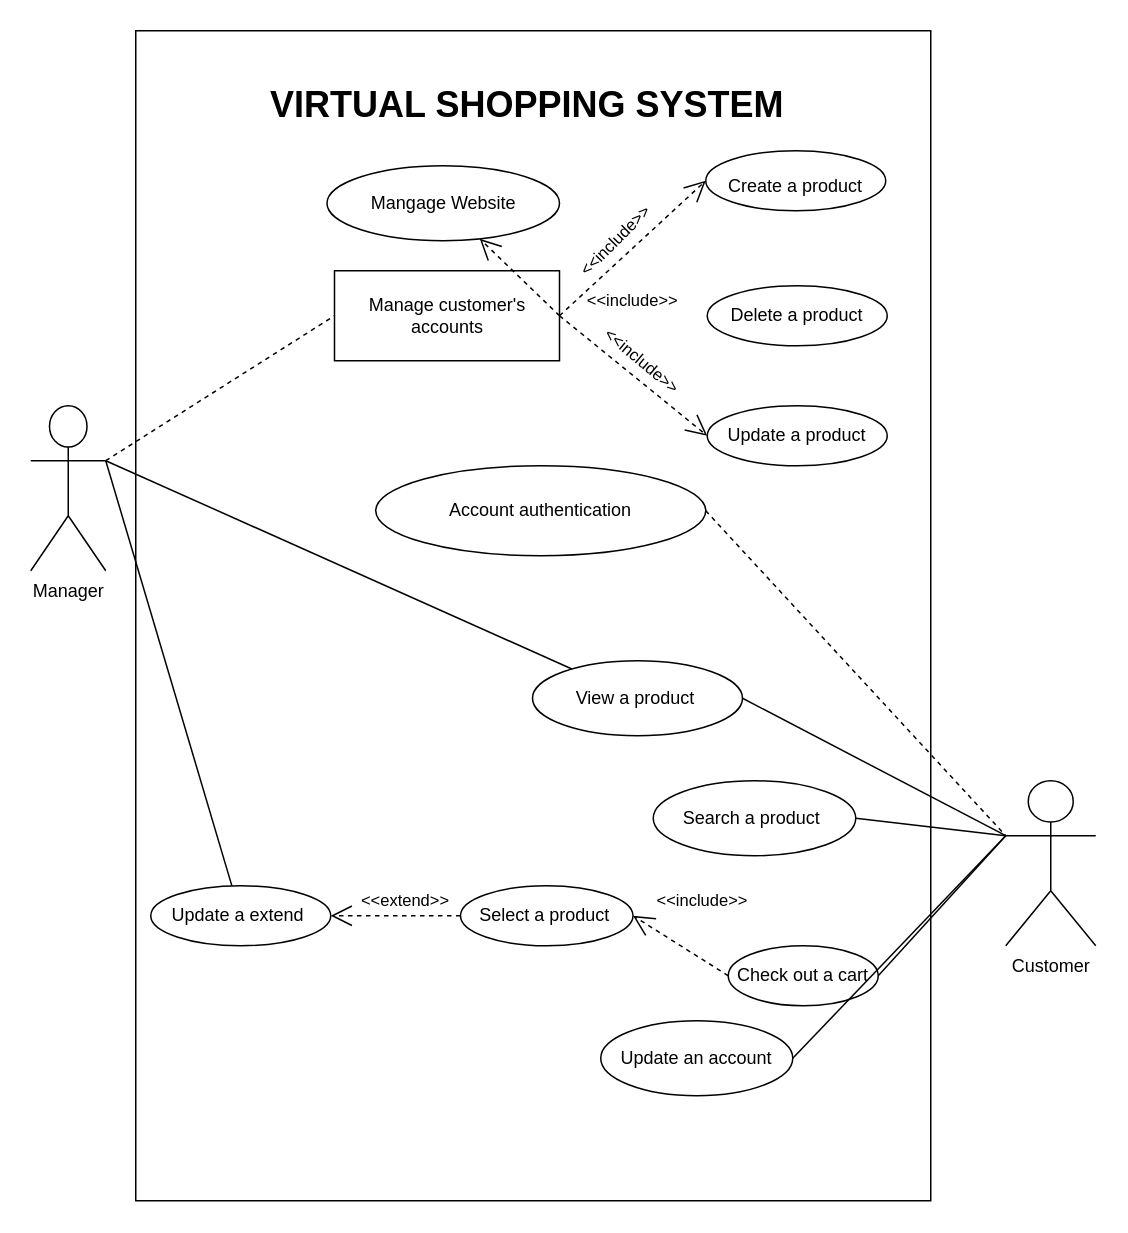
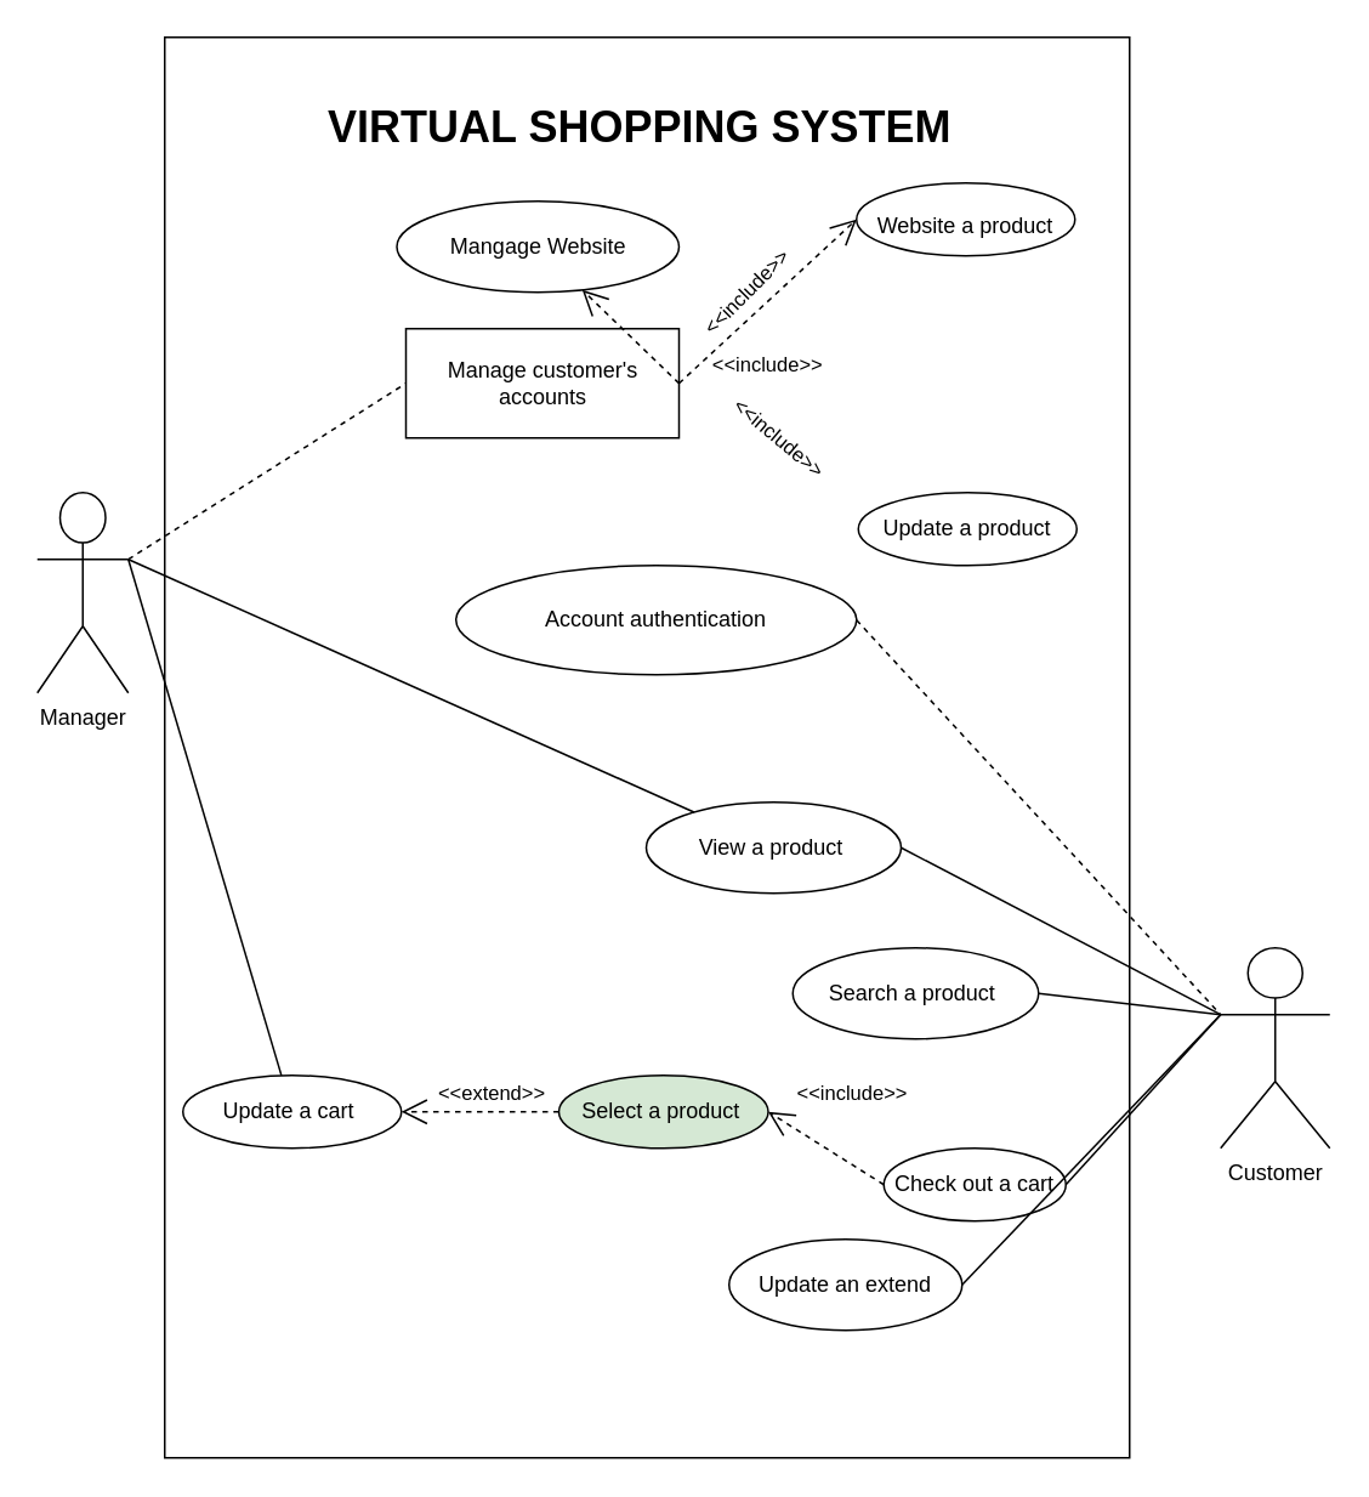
  <mxCell id="0" />
  <mxCell id="1" parent="0" />
  <mxCell id="2" value="" style="rounded=0;whiteSpace=wrap;html=1;" vertex="1" parent="1"><mxGeometry x="90" y="20" width="530" height="780" as="geometry" /></mxCell>
  <mxCell id="3" value="Account authentication" style="ellipse;whiteSpace=wrap;html=1;" vertex="1" parent="1"><mxGeometry x="250" y="310" width="220" height="60" as="geometry" /></mxCell>
  <mxCell id="4" value="Mangage Website" style="ellipse;whiteSpace=wrap;html=1;" vertex="1" parent="1"><mxGeometry x="217.5" y="110" width="155" height="50" as="geometry" /></mxCell>
  <mxCell id="5" value="Manage customer's accounts" style="whiteSpace=wrap;html=1;rounded=0;" vertex="1" parent="1"><mxGeometry x="222.5" y="180" width="150" height="60" as="geometry" /></mxCell>
  <mxCell id="6" value="View a product&amp;nbsp;" style="ellipse;whiteSpace=wrap;html=1;" vertex="1" parent="1"><mxGeometry x="354.5" y="440" width="140" height="50" as="geometry" /></mxCell>
  <mxCell id="7" value="Search a product&amp;nbsp;" style="ellipse;whiteSpace=wrap;html=1;" vertex="1" parent="1"><mxGeometry x="435" y="520" width="135" height="50" as="geometry" /></mxCell>
- <mxCell id="8" value="Update a extend&amp;nbsp;" style="ellipse;whiteSpace=wrap;html=1;" vertex="1" parent="1"><mxGeometry x="100" y="590" width="120" height="40" as="geometry" /></mxCell>
- <mxCell id="9" value="Select a product&amp;nbsp;" style="ellipse;whiteSpace=wrap;html=1;" vertex="1" parent="1"><mxGeometry x="306.5" y="590" width="115" height="40" as="geometry" /></mxCell>
+ <mxCell id="8" value="Update a cart&amp;nbsp;" style="ellipse;whiteSpace=wrap;html=1;" vertex="1" parent="1"><mxGeometry x="100" y="590" width="120" height="40" as="geometry" /></mxCell>
+ <mxCell id="9" value="Select a product&amp;nbsp;" style="ellipse;whiteSpace=wrap;html=1;fillColor=#d5e8d4;" vertex="1" parent="1"><mxGeometry x="306.5" y="590" width="115" height="40" as="geometry" /></mxCell>
  <mxCell id="10" value="Check out a cart" style="ellipse;whiteSpace=wrap;html=1;" vertex="1" parent="1"><mxGeometry x="485" y="630" width="100" height="40" as="geometry" /></mxCell>
- <mxCell id="11" value="Update an account" style="ellipse;whiteSpace=wrap;html=1;" vertex="1" parent="1"><mxGeometry x="400" y="680" width="128" height="50" as="geometry" /></mxCell>
+ <mxCell id="11" value="Update an extend" style="ellipse;whiteSpace=wrap;html=1;" vertex="1" parent="1"><mxGeometry x="400" y="680" width="128" height="50" as="geometry" /></mxCell>
  <mxCell id="12" value="Manager" style="shape=umlActor;verticalLabelPosition=bottom;labelBackgroundColor=#ffffff;verticalAlign=top;html=1;outlineConnect=0;" vertex="1" parent="1"><mxGeometry x="20" y="270" width="50" height="110" as="geometry" /></mxCell>
  <mxCell id="13" value="Customer" style="shape=umlActor;verticalLabelPosition=bottom;labelBackgroundColor=#ffffff;verticalAlign=top;html=1;outlineConnect=0;" vertex="1" parent="1"><mxGeometry x="670" y="520" width="60" height="110" as="geometry" /></mxCell>
  <mxCell id="14" value="" style="endArrow=none;html=1;exitX=1;exitY=0.333;exitDx=0;exitDy=0;exitPerimeter=0;" edge="1" parent="1" source="12" target="6"><mxGeometry width="50" height="50" relative="1" as="geometry"><mxPoint x="130" y="340" as="sourcePoint" /><mxPoint x="180" y="290" as="targetPoint" /></mxGeometry></mxCell>
  <mxCell id="15" value="" style="endArrow=none;html=1;exitX=1;exitY=0.333;exitDx=0;exitDy=0;exitPerimeter=0;" edge="1" parent="1" source="12" target="8"><mxGeometry width="50" height="50" relative="1" as="geometry"><mxPoint x="70" y="320" as="sourcePoint" /><mxPoint x="160" y="300" as="targetPoint" /></mxGeometry></mxCell>
  <mxCell id="16" value="" style="endArrow=none;html=1;exitX=1;exitY=0.333;exitDx=0;exitDy=0;exitPerimeter=0;entryX=0;entryY=0.5;entryDx=0;entryDy=0;dashed=1;" edge="1" parent="1" source="12" target="5"><mxGeometry width="50" height="50" relative="1" as="geometry"><mxPoint x="120" y="360" as="sourcePoint" /><mxPoint x="170" y="310" as="targetPoint" /></mxGeometry></mxCell>
  <mxCell id="17" value="" style="endArrow=none;html=1;entryX=0;entryY=0.333;entryDx=0;entryDy=0;entryPerimeter=0;exitX=1;exitY=0.5;exitDx=0;exitDy=0;dashed=1;" edge="1" parent="1" source="3" target="13"><mxGeometry width="50" height="50" relative="1" as="geometry"><mxPoint x="570" y="340" as="sourcePoint" /><mxPoint x="610" y="590" as="targetPoint" /></mxGeometry></mxCell>
  <mxCell id="18" value="" style="endArrow=none;html=1;entryX=0;entryY=0.333;entryDx=0;entryDy=0;entryPerimeter=0;exitX=1;exitY=0.5;exitDx=0;exitDy=0;" edge="1" parent="1" source="6" target="13"><mxGeometry width="50" height="50" relative="1" as="geometry"><mxPoint x="560" y="670" as="sourcePoint" /><mxPoint x="610" y="620" as="targetPoint" /></mxGeometry></mxCell>
  <mxCell id="19" value="" style="endArrow=none;html=1;exitX=1;exitY=0.5;exitDx=0;exitDy=0;entryX=0;entryY=0.333;entryDx=0;entryDy=0;entryPerimeter=0;" edge="1" parent="1" source="7" target="13"><mxGeometry width="50" height="50" relative="1" as="geometry"><mxPoint x="610" y="554" as="sourcePoint" /><mxPoint x="670" y="554" as="targetPoint" /></mxGeometry></mxCell>
  <mxCell id="20" value="" style="endArrow=none;html=1;entryX=0;entryY=0.333;entryDx=0;entryDy=0;entryPerimeter=0;exitX=1;exitY=0.5;exitDx=0;exitDy=0;" edge="1" parent="1" source="10" target="13"><mxGeometry width="50" height="50" relative="1" as="geometry"><mxPoint x="620" y="630" as="sourcePoint" /><mxPoint x="670" y="580" as="targetPoint" /></mxGeometry></mxCell>
  <mxCell id="21" value="" style="endArrow=open;endSize=12;dashed=1;html=1;exitX=0;exitY=0.5;exitDx=0;exitDy=0;entryX=1;entryY=0.5;entryDx=0;entryDy=0;" edge="1" parent="1" source="10" target="9"><mxGeometry x="0.098" y="225" width="160" relative="1" as="geometry"><mxPoint x="315" y="669.5" as="sourcePoint" /><mxPoint x="475" y="669.5" as="targetPoint" /><mxPoint as="offset" /></mxGeometry></mxCell>
  <mxCell id="22" value="" style="endArrow=open;endSize=12;dashed=1;html=1;entryX=1;entryY=0.5;entryDx=0;entryDy=0;exitX=0;exitY=0.5;exitDx=0;exitDy=0;" edge="1" parent="1" source="9" target="8"><mxGeometry x="1" y="100" width="160" relative="1" as="geometry"><mxPoint x="370" y="640" as="sourcePoint" /><mxPoint x="330" y="655" as="targetPoint" /><mxPoint x="100" y="90" as="offset" /></mxGeometry></mxCell>
  <mxCell id="23" value="&amp;lt;&amp;lt;include&amp;gt;&amp;gt;" style="text;html=1;strokeColor=none;fillColor=none;align=center;verticalAlign=middle;whiteSpace=wrap;rounded=0;rotation=0;fontSize=11;" vertex="1" parent="1"><mxGeometry x="447.5" y="590" width="40" height="20" as="geometry" /></mxCell>
  <mxCell id="24" value="&amp;lt;&amp;lt;extend&amp;gt;&amp;gt;" style="text;html=1;strokeColor=none;fillColor=none;align=center;verticalAlign=middle;whiteSpace=wrap;rounded=0;rotation=0;fontSize=11;" vertex="1" parent="1"><mxGeometry x="250" y="590" width="40" height="20" as="geometry" /></mxCell>
  <mxCell id="25" value="" style="endArrow=none;html=1;exitX=1;exitY=0.5;exitDx=0;exitDy=0;entryX=0;entryY=0.333;entryDx=0;entryDy=0;entryPerimeter=0;" edge="1" parent="1" source="11" target="13"><mxGeometry width="50" height="50" relative="1" as="geometry"><mxPoint x="610" y="655" as="sourcePoint" /><mxPoint x="670" y="560" as="targetPoint" /></mxGeometry></mxCell>
  <mxCell id="26" value="VIRTUAL SHOPPING SYSTEM&amp;nbsp;" style="text;html=1;strokeColor=none;fillColor=none;align=center;verticalAlign=middle;whiteSpace=wrap;rounded=0;fontStyle=1;fontSize=24;" vertex="1" parent="1"><mxGeometry x="118" y="30" width="473" height="80" as="geometry" /></mxCell>
  <mxCell id="27" value="" style="endArrow=open;endSize=12;dashed=1;html=1;exitX=1;exitY=0.5;exitDx=0;exitDy=0;" edge="1" parent="1" source="5" target="4"><mxGeometry x="0.098" y="225" width="160" relative="1" as="geometry"><mxPoint x="505" y="290" as="sourcePoint" /><mxPoint x="430" y="290" as="targetPoint" /><mxPoint as="offset" /></mxGeometry></mxCell>
  <mxCell id="28" value="" style="endArrow=open;endSize=12;dashed=1;html=1;exitX=1;exitY=0.5;exitDx=0;exitDy=0;entryX=0;entryY=0.5;entryDx=0;entryDy=0;" edge="1" parent="1" source="5" target="29"><mxGeometry x="0.098" y="225" width="160" relative="1" as="geometry"><mxPoint x="522.5" y="239.5" as="sourcePoint" /><mxPoint x="447.5" y="239.5" as="targetPoint" /><mxPoint as="offset" /></mxGeometry></mxCell>
- <mxCell id="29" value="&lt;span style=&quot;font-size: 12px&quot;&gt;Create a product&lt;/span&gt;" style="ellipse;whiteSpace=wrap;html=1;fontSize=24;" vertex="1" parent="1"><mxGeometry x="470" y="100" width="120" height="40" as="geometry" /></mxCell>
- <mxCell id="30" value="Delete a product" style="ellipse;whiteSpace=wrap;html=1;" vertex="1" parent="1"><mxGeometry x="471" y="190" width="120" height="40" as="geometry" /></mxCell>
- <mxCell id="31" value="" style="endArrow=open;endSize=12;dashed=1;html=1;exitX=1;exitY=0.5;exitDx=0;exitDy=0;entryX=0;entryY=0.5;entryDx=0;entryDy=0;" edge="1" parent="1" source="5" target="32"><mxGeometry x="0.098" y="225" width="160" relative="1" as="geometry"><mxPoint x="385" y="220" as="sourcePoint" /><mxPoint x="457.5" y="220" as="targetPoint" /><mxPoint as="offset" /></mxGeometry></mxCell>
+ <mxCell id="29" value="&lt;span style=&quot;font-size: 12px&quot;&gt;Website a product&lt;/span&gt;" style="ellipse;whiteSpace=wrap;html=1;fontSize=24;" vertex="1" parent="1"><mxGeometry x="470" y="100" width="120" height="40" as="geometry" /></mxCell>
  <mxCell id="32" value="Update a product" style="ellipse;whiteSpace=wrap;html=1;" vertex="1" parent="1"><mxGeometry x="471" y="270" width="120" height="40" as="geometry" /></mxCell>
  <mxCell id="33" value="&amp;lt;&amp;lt;include&amp;gt;&amp;gt;" style="text;html=1;strokeColor=none;fillColor=none;align=center;verticalAlign=middle;whiteSpace=wrap;rounded=0;rotation=-45;fontSize=11;" vertex="1" parent="1"><mxGeometry x="390" y="150" width="40" height="20" as="geometry" /></mxCell>
  <mxCell id="34" value="&amp;lt;&amp;lt;include&amp;gt;&amp;gt;" style="text;html=1;strokeColor=none;fillColor=none;align=center;verticalAlign=middle;whiteSpace=wrap;rounded=0;rotation=0;fontSize=11;" vertex="1" parent="1"><mxGeometry x="403" y="190" width="37" height="20" as="geometry" /></mxCell>
  <mxCell id="35" value="&amp;lt;&amp;lt;include&amp;gt;&amp;gt;" style="text;html=1;strokeColor=none;fillColor=none;align=center;verticalAlign=middle;whiteSpace=wrap;rounded=0;rotation=40;fontSize=11;" vertex="1" parent="1"><mxGeometry x="407.5" y="230" width="40" height="20" as="geometry" /></mxCell>
